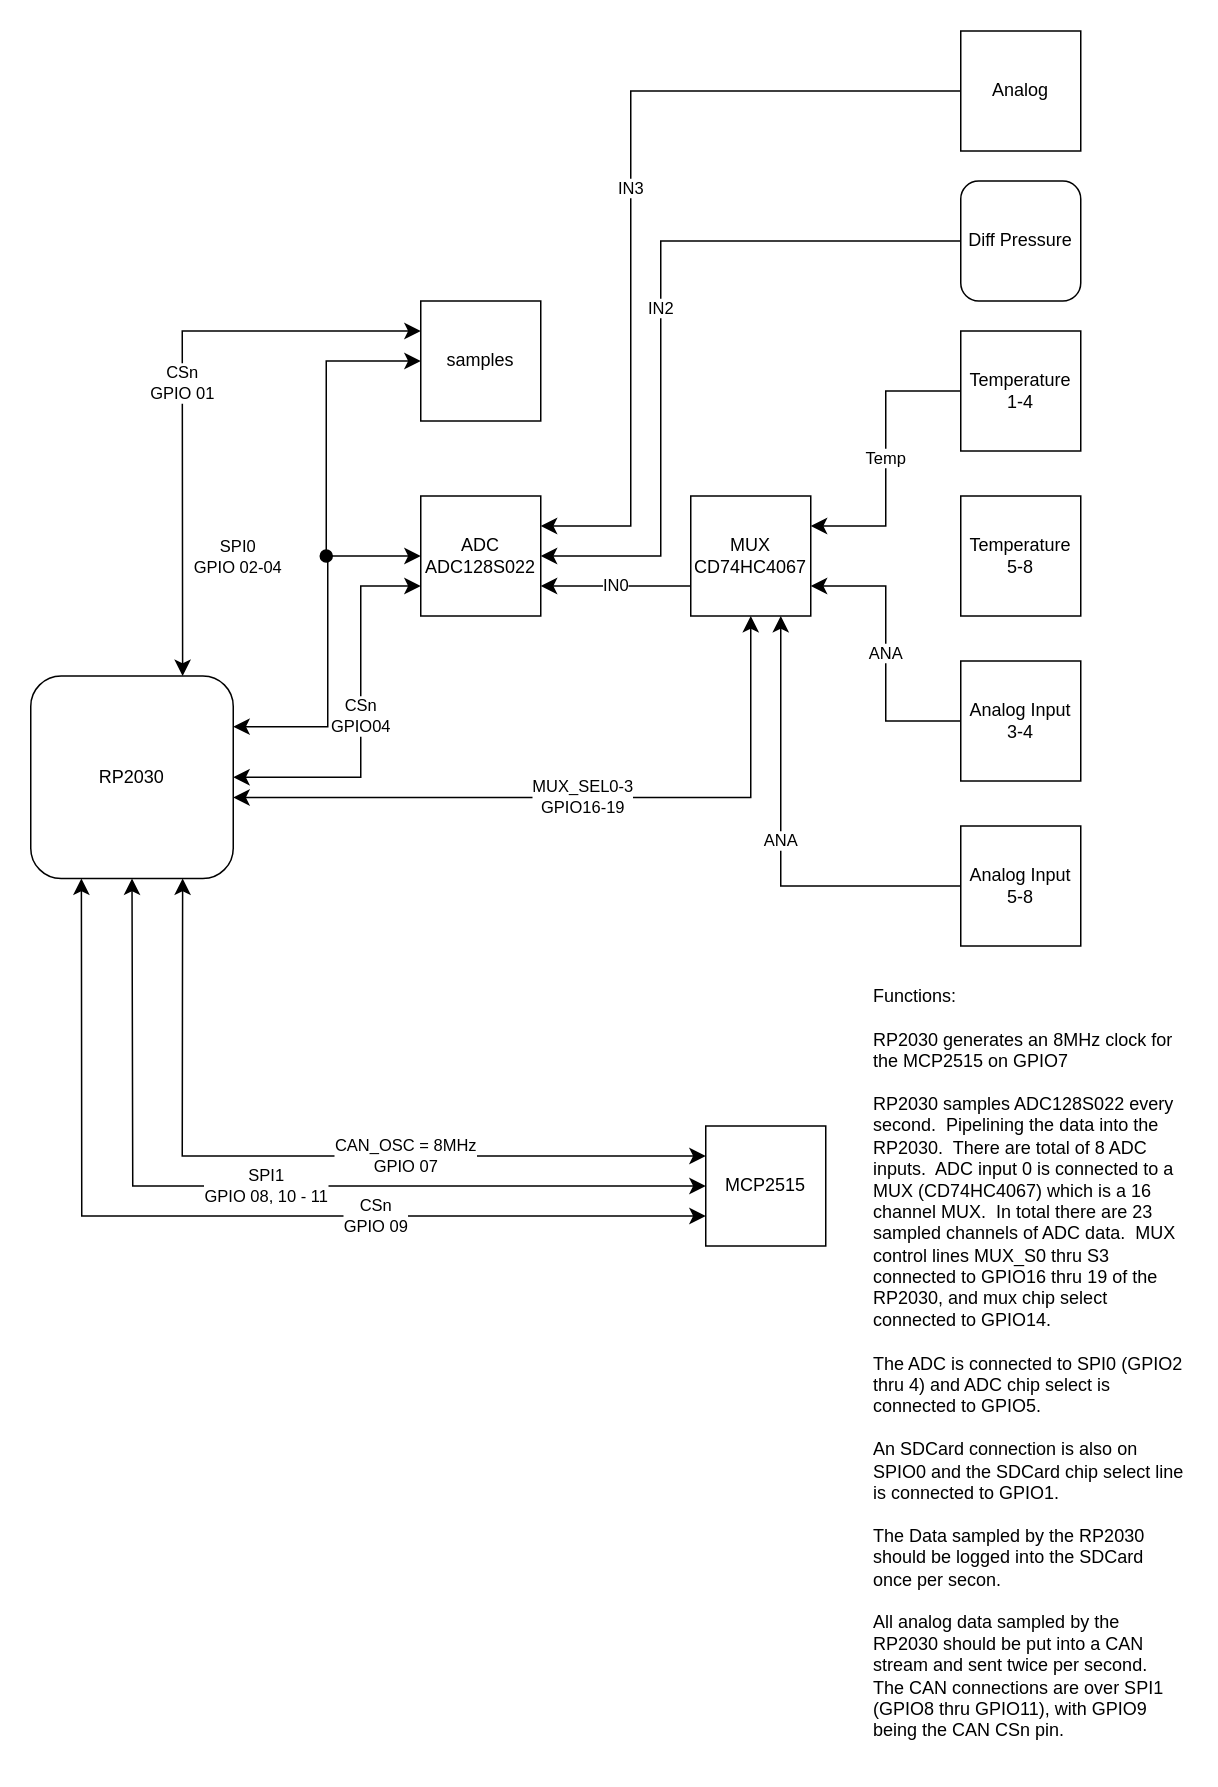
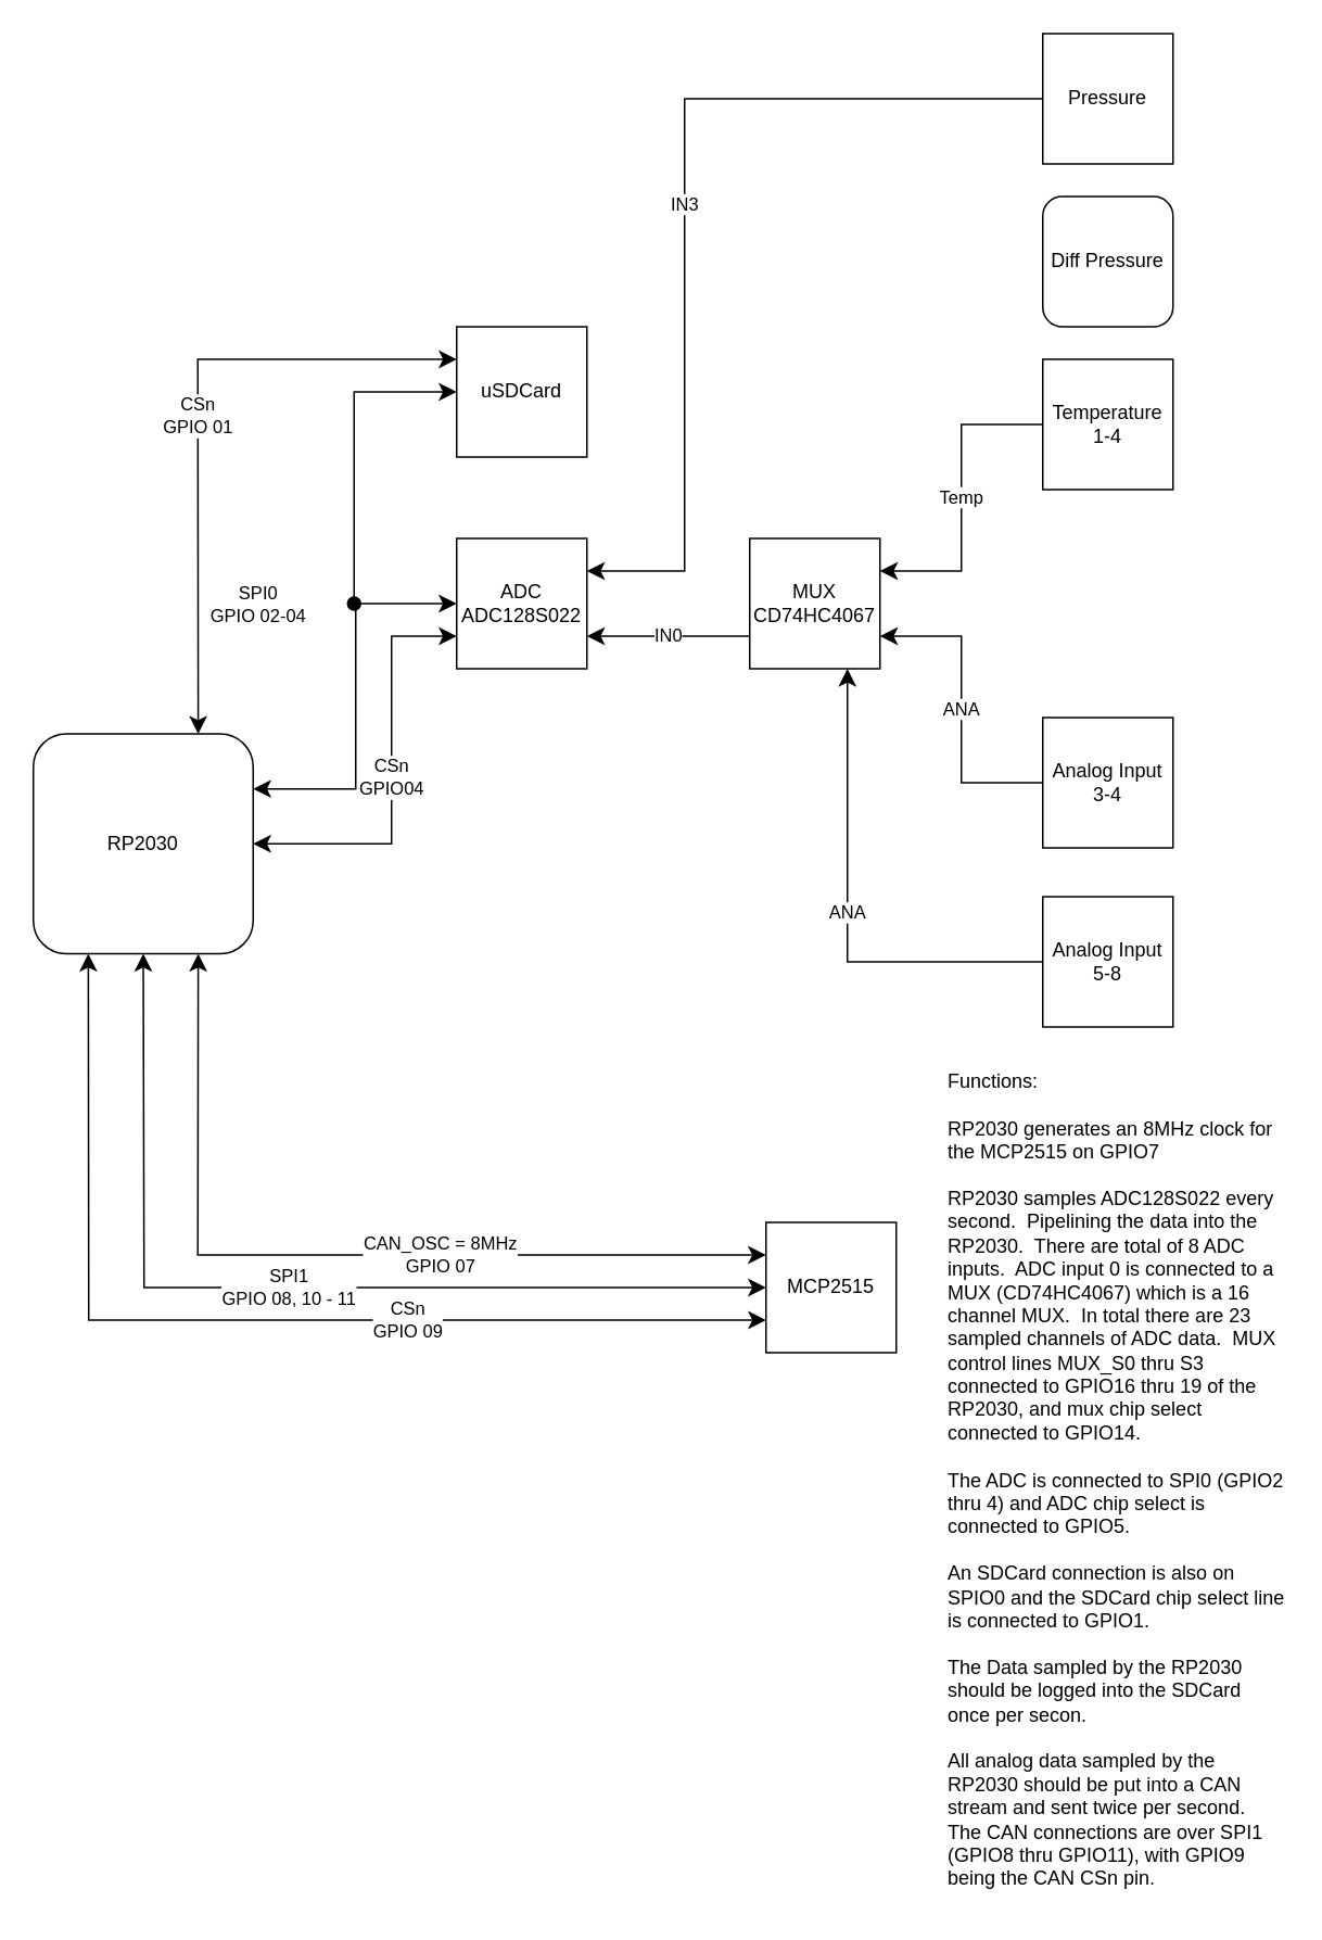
  <mxCell id="0" />
  <mxCell id="1" parent="0" />
  <mxCell id="2" value="RP2030" style="whiteSpace=wrap;html=1;aspect=fixed;rounded=1;" vertex="1" parent="1"><mxGeometry x="20" y="450" width="135" height="135" as="geometry" /></mxCell>
  <mxCell id="3" value="ADC&lt;div&gt;ADC128S022&lt;/div&gt;" style="whiteSpace=wrap;html=1;aspect=fixed;" vertex="1" parent="1"><mxGeometry x="280" y="330" width="80" height="80" as="geometry" /></mxCell>
  <mxCell id="4" value="MUX&lt;div&gt;CD74HC4067&lt;/div&gt;" style="whiteSpace=wrap;html=1;aspect=fixed;" vertex="1" parent="1"><mxGeometry x="460" y="330" width="80" height="80" as="geometry" /></mxCell>
  <mxCell id="5" value="SPI0&lt;div&gt;GPIO 02-04&lt;/div&gt;" style="edgeStyle=elbowEdgeStyle;elbow=horizontal;endArrow=classic;html=1;curved=0;rounded=0;endSize=8;startSize=8;exitX=1;exitY=0.25;exitDx=0;exitDy=0;entryX=0;entryY=0.5;entryDx=0;entryDy=0;startArrow=classic;startFill=1;" edge="1" parent="1" source="2" target="3"><mxGeometry x="0.474" y="60" width="50" height="50" relative="1" as="geometry"><mxPoint x="250" y="530" as="sourcePoint" /><mxPoint x="300" y="480" as="targetPoint" /><mxPoint as="offset" /></mxGeometry></mxCell>
- <mxCell id="6" value="MUX_SEL0-3&lt;div&gt;GPIO16-19&lt;/div&gt;" style="edgeStyle=elbowEdgeStyle;elbow=horizontal;endArrow=classic;html=1;curved=0;rounded=0;endSize=8;startSize=8;exitX=1;exitY=0.6;exitDx=0;exitDy=0;entryX=0.5;entryY=1;entryDx=0;entryDy=0;startArrow=classic;startFill=1;exitPerimeter=0;" edge="1" parent="1" source="2" target="4"><mxGeometry x="0.001" width="50" height="50" relative="1" as="geometry"><mxPoint x="250" y="574.5" as="sourcePoint" /><mxPoint x="375" y="460.5" as="targetPoint" /><Array as="points"><mxPoint x="500" y="470" /></Array><mxPoint as="offset" /></mxGeometry></mxCell>
  <mxCell id="7" value="MCP2515" style="whiteSpace=wrap;html=1;aspect=fixed;" vertex="1" parent="1"><mxGeometry x="470" y="750" width="80" height="80" as="geometry" /></mxCell>
  <mxCell id="8" value="SPI1&lt;div&gt;GPIO 08, 10 - 11&lt;/div&gt;" style="edgeStyle=elbowEdgeStyle;elbow=horizontal;endArrow=classic;html=1;curved=0;rounded=0;endSize=8;startSize=8;exitX=0.5;exitY=1;exitDx=0;exitDy=0;entryX=0;entryY=0.5;entryDx=0;entryDy=0;startArrow=classic;startFill=1;" edge="1" parent="1" source="2" target="7"><mxGeometry width="50" height="50" relative="1" as="geometry"><mxPoint x="155" y="294" as="sourcePoint" /><mxPoint x="280" y="180" as="targetPoint" /><Array as="points"><mxPoint x="88" y="720" /></Array></mxGeometry></mxCell>
  <mxCell id="9" value="Temperature&lt;div&gt;1-4&lt;/div&gt;" style="whiteSpace=wrap;html=1;aspect=fixed;" vertex="1" parent="1"><mxGeometry x="640" y="220" width="80" height="80" as="geometry" /></mxCell>
- <mxCell id="10" value="Temperature&lt;div&gt;5-8&lt;/div&gt;" style="whiteSpace=wrap;html=1;aspect=fixed;" vertex="1" parent="1"><mxGeometry x="640" y="330" width="80" height="80" as="geometry" /></mxCell>
  <mxCell id="11" value="Analog Input&lt;div&gt;3-4&lt;/div&gt;" style="whiteSpace=wrap;html=1;aspect=fixed;" vertex="1" parent="1"><mxGeometry x="640" y="440" width="80" height="80" as="geometry" /></mxCell>
  <mxCell id="12" value="Analog Input&lt;div&gt;5-8&lt;/div&gt;" style="whiteSpace=wrap;html=1;aspect=fixed;" vertex="1" parent="1"><mxGeometry x="640" y="550" width="80" height="80" as="geometry" /></mxCell>
  <mxCell id="13" value="ANA" style="edgeStyle=elbowEdgeStyle;elbow=horizontal;endArrow=none;html=1;curved=0;rounded=0;endSize=8;startSize=8;exitX=0.75;exitY=1;exitDx=0;exitDy=0;entryX=0;entryY=0.5;entryDx=0;entryDy=0;startArrow=classic;startFill=1;endFill=0;" edge="1" parent="1" source="4" target="12"><mxGeometry width="50" height="50" relative="1" as="geometry"><mxPoint x="480" y="714" as="sourcePoint" /><mxPoint x="605" y="600" as="targetPoint" /><Array as="points"><mxPoint x="520" y="500" /></Array></mxGeometry></mxCell>
  <mxCell id="14" value="ANA" style="edgeStyle=elbowEdgeStyle;elbow=horizontal;endArrow=none;html=1;curved=0;rounded=0;endSize=8;startSize=8;exitX=1;exitY=0.75;exitDx=0;exitDy=0;entryX=0;entryY=0.5;entryDx=0;entryDy=0;startArrow=classic;startFill=1;endFill=0;" edge="1" parent="1" source="4" target="11"><mxGeometry width="50" height="50" relative="1" as="geometry"><mxPoint x="540" y="250" as="sourcePoint" /><mxPoint x="640" y="450" as="targetPoint" /><Array as="points"><mxPoint x="590" y="430" /></Array></mxGeometry></mxCell>
  <mxCell id="15" value="IN0" style="edgeStyle=elbowEdgeStyle;elbow=horizontal;endArrow=none;html=1;curved=0;rounded=0;endSize=8;startSize=8;exitX=1;exitY=0.75;exitDx=0;exitDy=0;entryX=0;entryY=0.75;entryDx=0;entryDy=0;startArrow=classic;startFill=1;endFill=0;" edge="1" parent="1" source="3" target="4"><mxGeometry width="50" height="50" relative="1" as="geometry"><mxPoint x="360" y="400" as="sourcePoint" /><mxPoint x="460" y="510" as="targetPoint" /><Array as="points"><mxPoint x="420" y="390" /></Array><mxPoint as="offset" /></mxGeometry></mxCell>
  <mxCell id="16" value="CSn&lt;div&gt;GPIO04&lt;/div&gt;" style="edgeStyle=elbowEdgeStyle;elbow=horizontal;endArrow=classic;html=1;curved=0;rounded=0;endSize=8;startSize=8;exitX=1;exitY=0.5;exitDx=0;exitDy=0;entryX=0;entryY=0.75;entryDx=0;entryDy=0;startArrow=classic;startFill=1;" edge="1" parent="1" source="2" target="3"><mxGeometry width="50" height="50" relative="1" as="geometry"><mxPoint x="180" y="514" as="sourcePoint" /><mxPoint x="305" y="400" as="targetPoint" /><Array as="points"><mxPoint x="240" y="450" /></Array></mxGeometry></mxCell>
- <mxCell id="17" value="samples" style="whiteSpace=wrap;html=1;aspect=fixed;" vertex="1" parent="1"><mxGeometry x="280" y="200" width="80" height="80" as="geometry" /></mxCell>
+ <mxCell id="17" value="uSDCard" style="whiteSpace=wrap;html=1;aspect=fixed;" vertex="1" parent="1"><mxGeometry x="280" y="200" width="80" height="80" as="geometry" /></mxCell>
  <mxCell id="18" value="" style="edgeStyle=elbowEdgeStyle;elbow=horizontal;endArrow=classic;html=1;curved=0;rounded=0;endSize=8;startSize=8;entryX=0;entryY=0.5;entryDx=0;entryDy=0;startArrow=oval;startFill=1;" edge="1" parent="1" target="17"><mxGeometry x="0.586" width="50" height="50" relative="1" as="geometry"><mxPoint x="217" y="370" as="sourcePoint" /><mxPoint x="275" y="240" as="targetPoint" /><Array as="points"><mxPoint x="217" y="300" /></Array><mxPoint as="offset" /></mxGeometry></mxCell>
  <mxCell id="19" value="CSn&lt;div&gt;GPIO 01&lt;/div&gt;" style="edgeStyle=elbowEdgeStyle;elbow=horizontal;endArrow=classic;html=1;curved=0;rounded=0;endSize=8;startSize=8;exitX=0.75;exitY=0;exitDx=0;exitDy=0;entryX=0;entryY=0.75;entryDx=0;entryDy=0;startArrow=classic;startFill=1;" edge="1" parent="1" source="2"><mxGeometry width="50" height="50" relative="1" as="geometry"><mxPoint x="155" y="348" as="sourcePoint" /><mxPoint x="280" y="220" as="targetPoint" /><Array as="points"><mxPoint x="121" y="320" /></Array></mxGeometry></mxCell>
  <mxCell id="20" value="CAN_OSC = 8MHz&lt;div&gt;&lt;div&gt;GPIO 07&lt;/div&gt;&lt;/div&gt;" style="edgeStyle=elbowEdgeStyle;elbow=horizontal;endArrow=classic;html=1;curved=0;rounded=0;endSize=8;startSize=8;exitX=0.75;exitY=1;exitDx=0;exitDy=0;entryX=0;entryY=0.25;entryDx=0;entryDy=0;startArrow=classic;startFill=1;" edge="1" parent="1" source="2" target="7"><mxGeometry x="0.251" width="50" height="50" relative="1" as="geometry"><mxPoint x="120" y="550" as="sourcePoint" /><mxPoint x="502" y="755" as="targetPoint" /><Array as="points"><mxPoint x="121" y="680" /></Array><mxPoint as="offset" /></mxGeometry></mxCell>
  <mxCell id="21" value="Temp" style="edgeStyle=elbowEdgeStyle;elbow=horizontal;endArrow=none;html=1;curved=0;rounded=0;endSize=8;startSize=8;exitX=1;exitY=0.25;exitDx=0;exitDy=0;entryX=0;entryY=0.5;entryDx=0;entryDy=0;startArrow=classic;startFill=1;endFill=0;" edge="1" parent="1" source="4" target="9"><mxGeometry width="50" height="50" relative="1" as="geometry"><mxPoint x="540" y="150" as="sourcePoint" /><mxPoint x="640" y="260" as="targetPoint" /><Array as="points"><mxPoint x="590" y="270" /></Array></mxGeometry></mxCell>
- <mxCell id="22" value="Analog" style="whiteSpace=wrap;html=1;aspect=fixed;" vertex="1" parent="1"><mxGeometry x="640" y="20" width="80" height="80" as="geometry" /></mxCell>
+ <mxCell id="22" value="Pressure" style="whiteSpace=wrap;html=1;aspect=fixed;" vertex="1" parent="1"><mxGeometry x="640" y="20" width="80" height="80" as="geometry" /></mxCell>
  <mxCell id="23" value="Diff Pressure" style="whiteSpace=wrap;html=1;aspect=fixed;rounded=1;" vertex="1" parent="1"><mxGeometry x="640" y="120" width="80" height="80" as="geometry" /></mxCell>
- <mxCell id="24" value="IN2" style="edgeStyle=elbowEdgeStyle;elbow=horizontal;endArrow=none;html=1;curved=0;rounded=0;endSize=8;startSize=8;exitX=1;exitY=0.5;exitDx=0;exitDy=0;entryX=0;entryY=0.5;entryDx=0;entryDy=0;startArrow=classic;startFill=1;endFill=0;" edge="1" parent="1" source="3" target="23"><mxGeometry width="50" height="50" relative="1" as="geometry"><mxPoint x="530" y="159.58" as="sourcePoint" /><mxPoint x="630" y="159.58" as="targetPoint" /><Array as="points"><mxPoint x="440" y="280" /></Array><mxPoint as="offset" /></mxGeometry></mxCell>
  <mxCell id="25" value="IN3" style="edgeStyle=elbowEdgeStyle;elbow=horizontal;endArrow=none;html=1;curved=0;rounded=0;endSize=8;startSize=8;exitX=1;exitY=0.25;exitDx=0;exitDy=0;entryX=0;entryY=0.5;entryDx=0;entryDy=0;startArrow=classic;startFill=1;endFill=0;" edge="1" parent="1" source="3" target="22"><mxGeometry width="50" height="50" relative="1" as="geometry"><mxPoint x="340" y="260" as="sourcePoint" /><mxPoint x="620" y="50" as="targetPoint" /><Array as="points"><mxPoint x="420" y="170" /></Array></mxGeometry></mxCell>
  <mxCell id="26" value="Functions:&lt;div&gt;&lt;br&gt;&lt;/div&gt;&lt;div&gt;RP2030 generates an 8MHz clock for the MCP2515 on GPIO7&lt;/div&gt;&lt;div&gt;&lt;br&gt;&lt;/div&gt;&lt;div&gt;RP2030 samples ADC128S022 every second.&amp;nbsp; Pipelining the data into the RP2030.&amp;nbsp; There are total of 8 ADC inputs.&amp;nbsp; ADC input 0 is connected to a MUX (CD74HC4067) which is a 16 channel MUX.&amp;nbsp; In total there are 23 sampled channels of ADC data.&amp;nbsp; MUX control lines MUX_S0 thru S3 connected to GPIO16 thru 19 of the RP2030, and mux chip select connected to GPIO14.&lt;/div&gt;&lt;div&gt;&lt;br&gt;&lt;/div&gt;&lt;div&gt;The ADC is connected to SPI0 (GPIO2 thru 4) and ADC chip select is connected to GPIO5.&lt;/div&gt;&lt;div&gt;&lt;br&gt;&lt;/div&gt;&lt;div&gt;An SDCard connection is also on SPIO0 and the SDCard chip select line is connected to GPIO1.&amp;nbsp;&lt;/div&gt;&lt;div&gt;&lt;br&gt;&lt;/div&gt;&lt;div&gt;The Data sampled by the RP2030 should be logged into the SDCard once per secon.&lt;/div&gt;&lt;div&gt;&lt;br&gt;&lt;/div&gt;&lt;div&gt;All analog data sampled by the RP2030 should be put into a CAN stream and sent twice per second.&amp;nbsp; The CAN connections are over SPI1 (GPIO8 thru GPIO11), with GPIO9 being the CAN CSn pin.&lt;/div&gt;&lt;div&gt;&lt;br&gt;&lt;/div&gt;&lt;div&gt;&lt;br&gt;&lt;/div&gt;" style="text;html=1;align=left;verticalAlign=top;whiteSpace=wrap;rounded=0;" vertex="1" parent="1"><mxGeometry x="580" y="650" width="210" height="500" as="geometry" /></mxCell>
  <mxCell id="27" value="CSn&lt;div&gt;GPIO 09&lt;/div&gt;" style="edgeStyle=elbowEdgeStyle;elbow=horizontal;endArrow=classic;html=1;curved=0;rounded=0;endSize=8;startSize=8;exitX=0.25;exitY=1;exitDx=0;exitDy=0;entryX=0;entryY=0.75;entryDx=0;entryDy=0;startArrow=classic;startFill=1;" edge="1" parent="1" source="2" target="7"><mxGeometry x="0.314" width="50" height="50" relative="1" as="geometry"><mxPoint x="70" y="620" as="sourcePoint" /><mxPoint x="452" y="825" as="targetPoint" /><Array as="points"><mxPoint x="54" y="690" /></Array><mxPoint as="offset" /></mxGeometry></mxCell>
